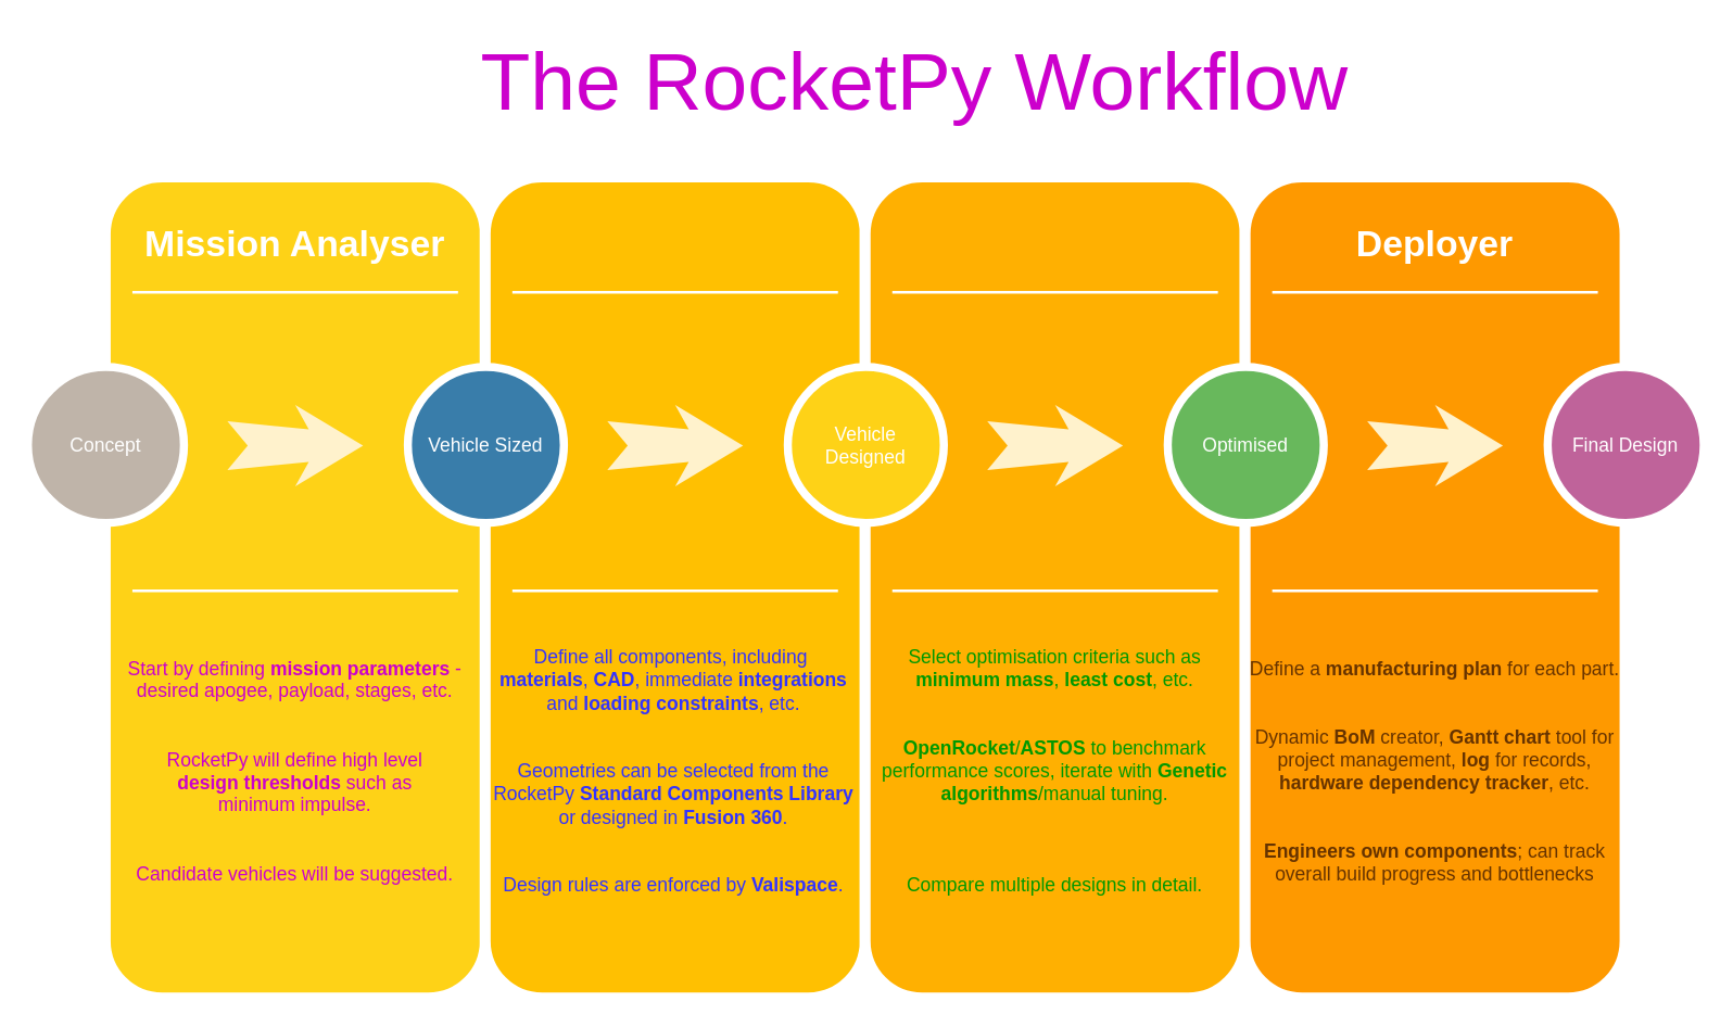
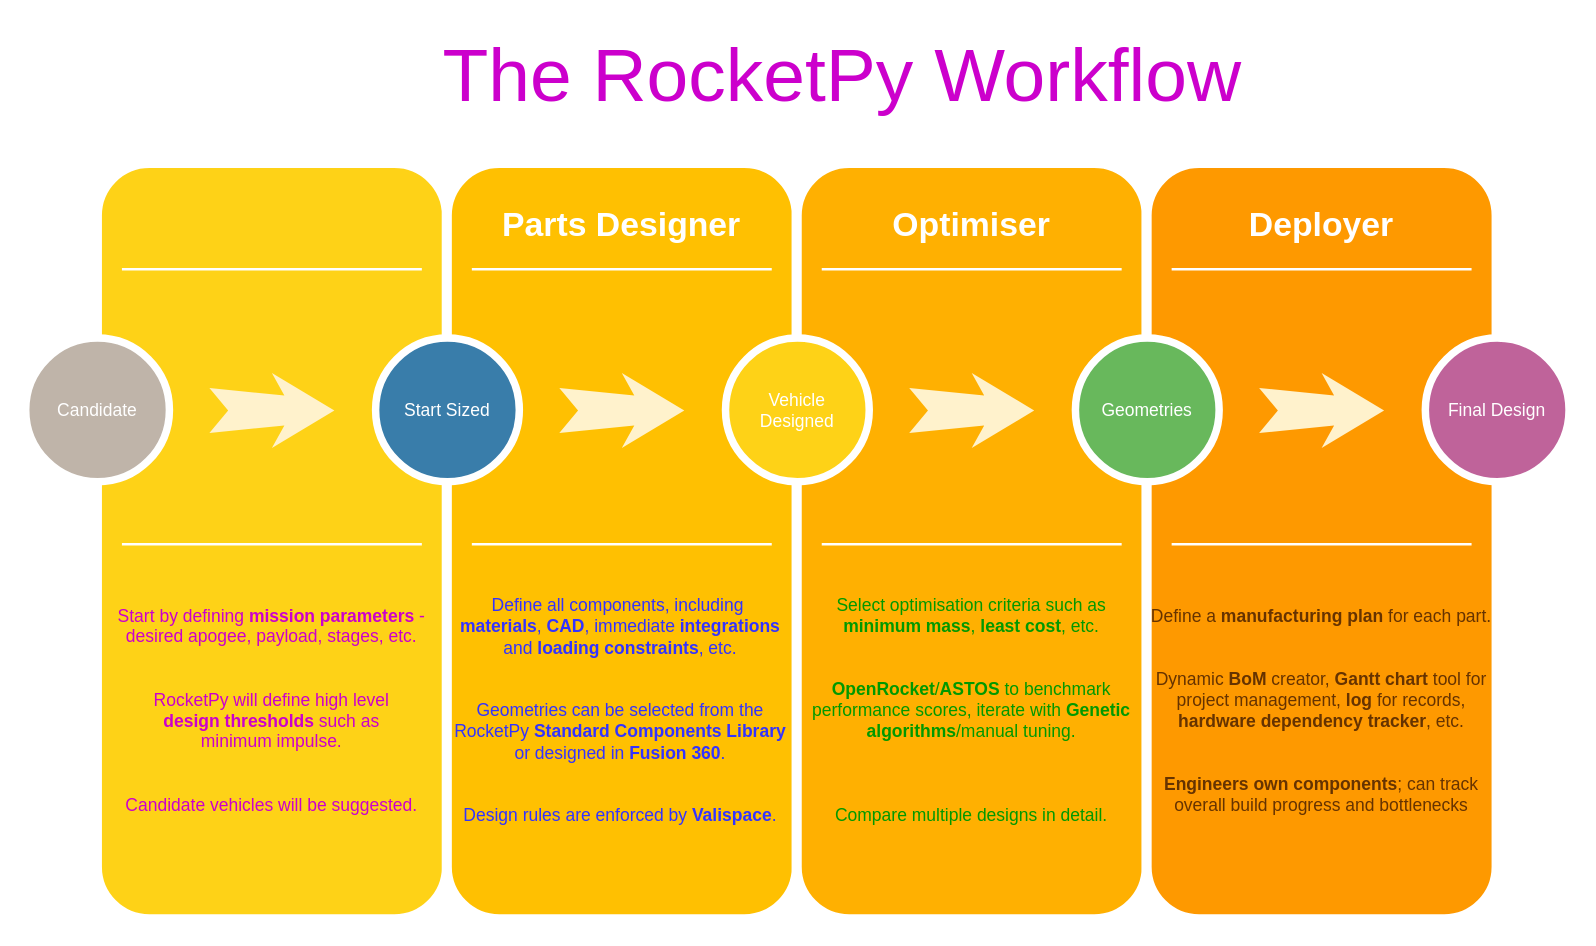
  <mxCell id="0" />
  <mxCell id="1" parent="0" />
  <mxCell id="2" value="" style="whiteSpace=wrap;html=1;rounded=1;shadow=0;strokeWidth=8;fontSize=20;align=center;fillColor=#FED217;strokeColor=#FFFFFF;" parent="1" vertex="1"><mxGeometry x="77" y="130" width="280" height="605" as="geometry" /></mxCell>
- <mxCell id="3" value="Mission Analyser" style="text;html=1;strokeColor=none;fillColor=none;align=center;verticalAlign=middle;whiteSpace=wrap;rounded=0;shadow=0;fontSize=27;fontColor=#FFFFFF;fontStyle=1" parent="1" vertex="1"><mxGeometry x="77" y="150" width="280" height="60" as="geometry" /></mxCell>
  <mxCell id="4" value="Start by defining &lt;b&gt;mission parameters&lt;/b&gt; - &lt;br&gt;desired apogee, payload, stages, etc.&lt;br&gt;&lt;br&gt;&lt;br&gt;RocketPy will define high level&lt;br&gt;&lt;b&gt;design thresholds&lt;/b&gt; such as&lt;br&gt;minimum impulse.&lt;br&gt;&lt;br&gt;&lt;br&gt;Candidate vehicles will be suggested." style="text;html=1;strokeColor=none;fillColor=none;align=center;verticalAlign=middle;whiteSpace=wrap;rounded=0;shadow=0;fontSize=14;fontColor=#CC00CC;" parent="1" vertex="1"><mxGeometry x="77" y="450" width="280" height="235" as="geometry" /></mxCell>
  <mxCell id="5" value="" style="line;strokeWidth=2;html=1;rounded=0;shadow=0;fontSize=27;align=center;fillColor=none;strokeColor=#FFFFFF;" parent="1" vertex="1"><mxGeometry x="97" y="210" width="240" height="10" as="geometry" /></mxCell>
  <mxCell id="6" value="" style="line;strokeWidth=2;html=1;rounded=0;shadow=0;fontSize=27;align=center;fillColor=none;strokeColor=#FFFFFF;" parent="1" vertex="1"><mxGeometry x="97" y="430" width="240" height="10" as="geometry" /></mxCell>
- <mxCell id="7" value="Concept" style="ellipse;whiteSpace=wrap;html=1;rounded=0;shadow=0;strokeWidth=6;fontSize=14;align=center;fillColor=#BFB4A9;strokeColor=#FFFFFF;fontColor=#FFFFFF;" parent="1" vertex="1"><mxGeometry x="20" y="270" width="115" height="115" as="geometry" /></mxCell>
+ <mxCell id="7" value="Candidate" style="ellipse;whiteSpace=wrap;html=1;rounded=0;shadow=0;strokeWidth=6;fontSize=14;align=center;fillColor=#BFB4A9;strokeColor=#FFFFFF;fontColor=#FFFFFF;" parent="1" vertex="1"><mxGeometry x="20" y="270" width="115" height="115" as="geometry" /></mxCell>
  <mxCell id="8" value="" style="html=1;shadow=0;dashed=0;align=center;verticalAlign=middle;shape=mxgraph.arrows2.stylisedArrow;dy=0.6;dx=40;notch=15;feather=0.4;rounded=0;strokeWidth=1;fontSize=27;strokeColor=none;fillColor=#fff2cc;" parent="1" vertex="1"><mxGeometry x="167" y="298" width="100" height="60" as="geometry" /></mxCell>
  <mxCell id="9" value="" style="whiteSpace=wrap;html=1;rounded=1;shadow=0;strokeWidth=8;fontSize=20;align=center;fillColor=#FFC001;strokeColor=#FFFFFF;" parent="1" vertex="1"><mxGeometry x="357" y="130" width="280" height="605" as="geometry" /></mxCell>
+ <mxCell id="10" value="Parts Designer" style="text;html=1;strokeColor=none;fillColor=none;align=center;verticalAlign=middle;whiteSpace=wrap;rounded=0;shadow=0;fontSize=27;fontColor=#FFFFFF;fontStyle=1" parent="1" vertex="1"><mxGeometry x="357" y="150" width="280" height="60" as="geometry" /></mxCell>
  <mxCell id="11" value="&lt;font color=&quot;#3333ff&quot;&gt;Define all components, including&amp;nbsp;&lt;br&gt;&lt;b&gt;materials&lt;/b&gt;, &lt;b&gt;CAD&lt;/b&gt;,&amp;nbsp;&lt;/font&gt;&lt;span style=&quot;color: rgb(51 , 51 , 255)&quot;&gt;immediate &lt;b&gt;integrations&lt;/b&gt; and &lt;b&gt;loading constraints&lt;/b&gt;, etc.&lt;br&gt;&lt;/span&gt;&lt;font color=&quot;#3333ff&quot;&gt;&lt;br&gt;&lt;br&gt;Geometries can be selected from the RocketPy &lt;b&gt;Standard Components Library&lt;/b&gt;&lt;br&gt;or designed in &lt;b&gt;Fusion 360&lt;/b&gt;.&lt;br&gt;&lt;br&gt;&lt;br&gt;Design rules are enforced by &lt;b&gt;Valispace&lt;/b&gt;.&lt;br&gt;&lt;/font&gt;" style="text;html=1;strokeColor=none;fillColor=none;align=center;verticalAlign=middle;whiteSpace=wrap;rounded=0;shadow=0;fontSize=14;fontColor=#FFFFFF;" parent="1" vertex="1"><mxGeometry x="361" y="450" width="270" height="235" as="geometry" /></mxCell>
  <mxCell id="12" value="" style="line;strokeWidth=2;html=1;rounded=0;shadow=0;fontSize=27;align=center;fillColor=none;strokeColor=#FFFFFF;" parent="1" vertex="1"><mxGeometry x="377" y="210" width="240" height="10" as="geometry" /></mxCell>
  <mxCell id="13" value="" style="line;strokeWidth=2;html=1;rounded=0;shadow=0;fontSize=27;align=center;fillColor=none;strokeColor=#FFFFFF;" parent="1" vertex="1"><mxGeometry x="377" y="430" width="240" height="10" as="geometry" /></mxCell>
- <mxCell id="14" value="Vehicle Sized" style="ellipse;whiteSpace=wrap;html=1;rounded=0;shadow=0;strokeWidth=6;fontSize=14;align=center;fillColor=#397DAA;strokeColor=#FFFFFF;fontColor=#FFFFFF;" parent="1" vertex="1"><mxGeometry x="300" y="270" width="115" height="115" as="geometry" /></mxCell>
+ <mxCell id="14" value="Start Sized" style="ellipse;whiteSpace=wrap;html=1;rounded=0;shadow=0;strokeWidth=6;fontSize=14;align=center;fillColor=#397DAA;strokeColor=#FFFFFF;fontColor=#FFFFFF;" parent="1" vertex="1"><mxGeometry x="300" y="270" width="115" height="115" as="geometry" /></mxCell>
  <mxCell id="15" value="" style="html=1;shadow=0;dashed=0;align=center;verticalAlign=middle;shape=mxgraph.arrows2.stylisedArrow;dy=0.6;dx=40;notch=15;feather=0.4;rounded=0;strokeWidth=1;fontSize=27;strokeColor=none;fillColor=#fff2cc;" parent="1" vertex="1"><mxGeometry x="447" y="298" width="100" height="60" as="geometry" /></mxCell>
  <mxCell id="16" value="" style="whiteSpace=wrap;html=1;rounded=1;shadow=0;strokeWidth=8;fontSize=20;align=center;fillColor=#FFB001;strokeColor=#FFFFFF;" parent="1" vertex="1"><mxGeometry x="637" y="130" width="280" height="605" as="geometry" /></mxCell>
+ <mxCell id="17" value="Optimiser" style="text;html=1;strokeColor=none;fillColor=none;align=center;verticalAlign=middle;whiteSpace=wrap;rounded=0;shadow=0;fontSize=27;fontColor=#FFFFFF;fontStyle=1" parent="1" vertex="1"><mxGeometry x="637" y="150" width="280" height="60" as="geometry" /></mxCell>
  <mxCell id="18" value="Select optimisation criteria such as &lt;br&gt;&lt;b&gt;minimum mass&lt;/b&gt;, &lt;b&gt;least cost&lt;/b&gt;, etc.&lt;br&gt;&lt;br&gt;&lt;br&gt;&lt;b&gt;OpenRocket&lt;/b&gt;/&lt;b&gt;ASTOS&lt;/b&gt; to benchmark performance scores, iterate with &lt;b&gt;Genetic&lt;/b&gt; &lt;b&gt;algorithms&lt;/b&gt;/manual tuning.&lt;br&gt;&lt;br&gt;&lt;br&gt;&lt;br&gt;Compare multiple designs in detail." style="text;html=1;strokeColor=none;fillColor=none;align=center;verticalAlign=middle;whiteSpace=wrap;rounded=0;shadow=0;fontSize=14;fontColor=#009900;" parent="1" vertex="1"><mxGeometry x="637" y="450" width="280" height="235" as="geometry" /></mxCell>
  <mxCell id="19" value="" style="line;strokeWidth=2;html=1;rounded=0;shadow=0;fontSize=27;align=center;fillColor=none;strokeColor=#FFFFFF;" parent="1" vertex="1"><mxGeometry x="657" y="210" width="240" height="10" as="geometry" /></mxCell>
  <mxCell id="20" value="" style="line;strokeWidth=2;html=1;rounded=0;shadow=0;fontSize=27;align=center;fillColor=none;strokeColor=#FFFFFF;" parent="1" vertex="1"><mxGeometry x="657" y="430" width="240" height="10" as="geometry" /></mxCell>
  <mxCell id="21" value="Vehicle&lt;br&gt;Designed" style="ellipse;whiteSpace=wrap;html=1;rounded=0;shadow=0;strokeWidth=6;fontSize=14;align=center;fillColor=#fed217;strokeColor=#FFFFFF;fontColor=#FFFFFF;" parent="1" vertex="1"><mxGeometry x="580" y="270" width="115" height="115" as="geometry" /></mxCell>
  <mxCell id="22" value="" style="html=1;shadow=0;dashed=0;align=center;verticalAlign=middle;shape=mxgraph.arrows2.stylisedArrow;dy=0.6;dx=40;notch=15;feather=0.4;rounded=0;strokeWidth=1;fontSize=27;strokeColor=none;fillColor=#fff2cc;" parent="1" vertex="1"><mxGeometry x="727" y="298" width="100" height="60" as="geometry" /></mxCell>
  <mxCell id="23" value="" style="whiteSpace=wrap;html=1;rounded=1;shadow=0;strokeWidth=8;fontSize=20;align=center;fillColor=#FE9900;strokeColor=#FFFFFF;" parent="1" vertex="1"><mxGeometry x="917" y="130" width="280" height="605" as="geometry" /></mxCell>
  <mxCell id="24" value="Deployer" style="text;html=1;strokeColor=none;fillColor=none;align=center;verticalAlign=middle;whiteSpace=wrap;rounded=0;shadow=0;fontSize=27;fontColor=#FFFFFF;fontStyle=1" parent="1" vertex="1"><mxGeometry x="917" y="150" width="280" height="60" as="geometry" /></mxCell>
  <mxCell id="25" value="&lt;font&gt;Define a &lt;b&gt;manufacturing plan&lt;/b&gt; for each part.&lt;br&gt;&lt;br&gt;&lt;br&gt;Dynamic &lt;b&gt;BoM&lt;/b&gt; creator, &lt;b&gt;Gantt chart&lt;/b&gt; tool for project management, &lt;b&gt;log&lt;/b&gt; for records, &lt;b&gt;hardware dependency tracker&lt;/b&gt;, etc.&lt;br&gt;&lt;br&gt;&lt;br&gt;&lt;b&gt;Engineers own components&lt;/b&gt;; can track overall build progress and bottlenecks&lt;/font&gt;" style="text;html=1;strokeColor=none;fillColor=none;align=center;verticalAlign=middle;whiteSpace=wrap;rounded=0;shadow=0;fontSize=14;fontColor=#663300;" parent="1" vertex="1"><mxGeometry x="917" y="450" width="280" height="235" as="geometry" /></mxCell>
  <mxCell id="26" value="" style="line;strokeWidth=2;html=1;rounded=0;shadow=0;fontSize=27;align=center;fillColor=none;strokeColor=#FFFFFF;" parent="1" vertex="1"><mxGeometry x="937" y="210" width="240" height="10" as="geometry" /></mxCell>
  <mxCell id="27" value="" style="line;strokeWidth=2;html=1;rounded=0;shadow=0;fontSize=27;align=center;fillColor=none;strokeColor=#FFFFFF;" parent="1" vertex="1"><mxGeometry x="937" y="430" width="240" height="10" as="geometry" /></mxCell>
- <mxCell id="28" value="Optimised" style="ellipse;whiteSpace=wrap;html=1;rounded=0;shadow=0;strokeWidth=6;fontSize=14;align=center;fillColor=#68B85C;strokeColor=#FFFFFF;fontColor=#FFFFFF;" parent="1" vertex="1"><mxGeometry x="860" y="270" width="115" height="115" as="geometry" /></mxCell>
+ <mxCell id="28" value="Geometries" style="ellipse;whiteSpace=wrap;html=1;rounded=0;shadow=0;strokeWidth=6;fontSize=14;align=center;fillColor=#68B85C;strokeColor=#FFFFFF;fontColor=#FFFFFF;" parent="1" vertex="1"><mxGeometry x="860" y="270" width="115" height="115" as="geometry" /></mxCell>
  <mxCell id="29" value="" style="html=1;shadow=0;dashed=0;align=center;verticalAlign=middle;shape=mxgraph.arrows2.stylisedArrow;dy=0.6;dx=40;notch=15;feather=0.4;rounded=0;strokeWidth=1;fontSize=27;strokeColor=none;fillColor=#fff2cc;" parent="1" vertex="1"><mxGeometry x="1007" y="298" width="100" height="60" as="geometry" /></mxCell>
  <mxCell id="30" value="Final Design" style="ellipse;whiteSpace=wrap;html=1;rounded=0;shadow=0;strokeWidth=6;fontSize=14;align=center;fillColor=#BF639A;strokeColor=#FFFFFF;fontColor=#FFFFFF;" parent="1" vertex="1"><mxGeometry x="1140" y="270" width="115" height="115" as="geometry" /></mxCell>
  <mxCell id="31" value="The RocketPy Workflow" style="text;html=1;align=center;verticalAlign=middle;resizable=0;points=[];autosize=1;strokeColor=none;fontColor=#CC00CC;fontSize=60;fontFamily=Helvetica;fontStyle=0" parent="1" vertex="1"><mxGeometry x="347.5" y="20" width="650" height="80" as="geometry" /></mxCell>
